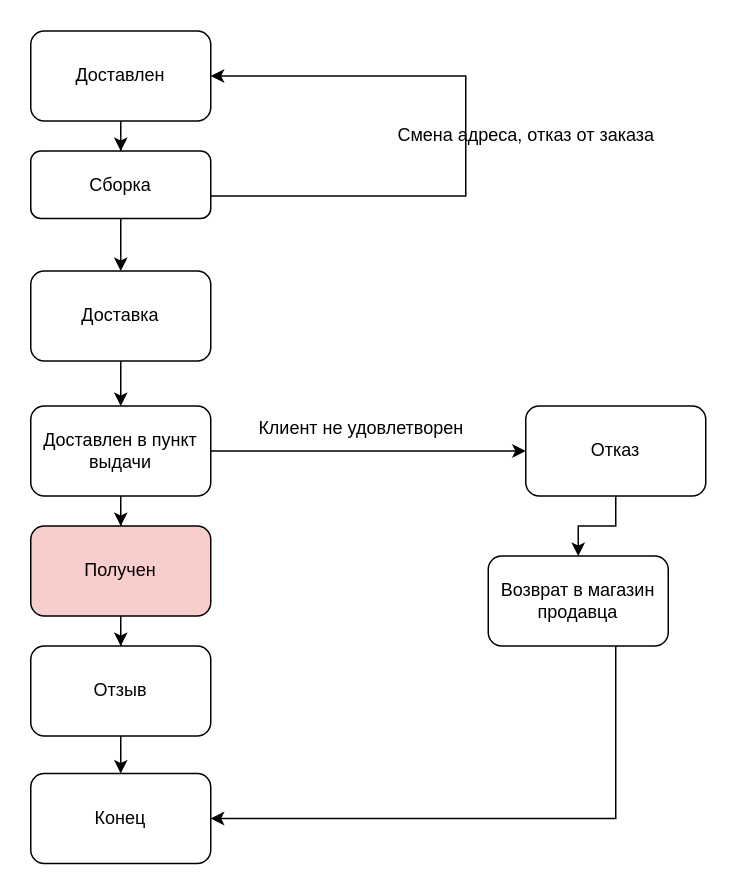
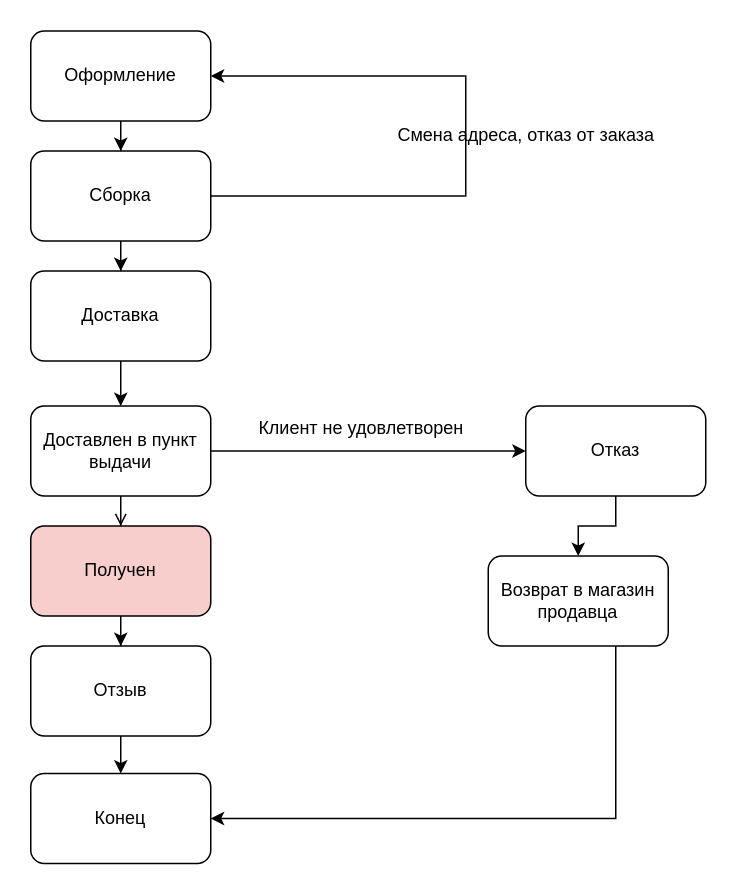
  <mxCell id="0" />
  <mxCell id="1" parent="0" />
  <mxCell id="2" value="" style="edgeStyle=orthogonalEdgeStyle;rounded=0;orthogonalLoop=1;jettySize=auto;html=1;" edge="1" parent="1" source="3" target="6"><mxGeometry relative="1" as="geometry" /></mxCell>
- <mxCell id="3" value="Доставлен" style="rounded=1;whiteSpace=wrap;html=1;" vertex="1" parent="1"><mxGeometry x="20" y="20" width="120" height="60" as="geometry" /></mxCell>
+ <mxCell id="3" value="Оформление" style="rounded=1;whiteSpace=wrap;html=1;" vertex="1" parent="1"><mxGeometry x="20" y="20" width="120" height="60" as="geometry" /></mxCell>
  <mxCell id="4" value="" style="edgeStyle=orthogonalEdgeStyle;rounded=0;orthogonalLoop=1;jettySize=auto;html=1;" edge="1" parent="1" source="6" target="8"><mxGeometry relative="1" as="geometry" /></mxCell>
  <mxCell id="5" style="edgeStyle=orthogonalEdgeStyle;rounded=0;orthogonalLoop=1;jettySize=auto;html=1;entryX=1;entryY=0.5;entryDx=0;entryDy=0;" edge="1" parent="1" source="6" target="3"><mxGeometry relative="1" as="geometry"><Array as="points"><mxPoint x="310" y="130" /><mxPoint x="310" y="50" /></Array></mxGeometry></mxCell>
- <mxCell id="6" value="Сборка" style="rounded=1;whiteSpace=wrap;html=1;" vertex="1" parent="1"><mxGeometry x="20" y="100" width="120" height="45" as="geometry" /></mxCell>
+ <mxCell id="6" value="Сборка" style="rounded=1;whiteSpace=wrap;html=1;" vertex="1" parent="1"><mxGeometry x="20" y="100" width="120" height="60" as="geometry" /></mxCell>
  <mxCell id="7" value="" style="edgeStyle=orthogonalEdgeStyle;rounded=0;orthogonalLoop=1;jettySize=auto;html=1;" edge="1" parent="1" source="8" target="11"><mxGeometry relative="1" as="geometry" /></mxCell>
  <mxCell id="8" value="Доставка" style="whiteSpace=wrap;html=1;rounded=1;" vertex="1" parent="1"><mxGeometry x="20" y="180" width="120" height="60" as="geometry" /></mxCell>
  <mxCell id="9" value="" style="edgeStyle=orthogonalEdgeStyle;rounded=0;orthogonalLoop=1;jettySize=auto;html=1;" edge="1" parent="1" source="11" target="13"><mxGeometry relative="1" as="geometry" /></mxCell>
- <mxCell id="10" value="" style="edgeStyle=orthogonalEdgeStyle;rounded=0;orthogonalLoop=1;jettySize=auto;html=1;" edge="1" parent="1" source="11" target="15"><mxGeometry relative="1" as="geometry" /></mxCell>
+ <mxCell id="10" value="" style="edgeStyle=orthogonalEdgeStyle;rounded=0;orthogonalLoop=1;jettySize=auto;html=1;endArrow=open;" edge="1" parent="1" source="11" target="15"><mxGeometry relative="1" as="geometry" /></mxCell>
  <mxCell id="11" value="Доставлен в пункт выдачи" style="whiteSpace=wrap;html=1;rounded=1;" vertex="1" parent="1"><mxGeometry x="20" y="270" width="120" height="60" as="geometry" /></mxCell>
  <mxCell id="12" value="" style="edgeStyle=orthogonalEdgeStyle;rounded=0;orthogonalLoop=1;jettySize=auto;html=1;" edge="1" parent="1" source="13" target="17"><mxGeometry relative="1" as="geometry" /></mxCell>
  <mxCell id="13" value="Отказ" style="whiteSpace=wrap;html=1;rounded=1;" vertex="1" parent="1"><mxGeometry x="350" y="270" width="120" height="60" as="geometry" /></mxCell>
  <mxCell id="14" value="" style="edgeStyle=orthogonalEdgeStyle;rounded=0;orthogonalLoop=1;jettySize=auto;html=1;" edge="1" parent="1" source="15" target="19"><mxGeometry relative="1" as="geometry" /></mxCell>
  <mxCell id="15" value="Получен" style="whiteSpace=wrap;html=1;rounded=1;fillColor=#f8cecc;" vertex="1" parent="1"><mxGeometry x="20" y="350" width="120" height="60" as="geometry" /></mxCell>
  <mxCell id="16" style="edgeStyle=orthogonalEdgeStyle;rounded=0;orthogonalLoop=1;jettySize=auto;html=1;entryX=1;entryY=0.5;entryDx=0;entryDy=0;" edge="1" parent="1" source="17" target="20"><mxGeometry relative="1" as="geometry"><Array as="points"><mxPoint x="410" y="545" /></Array></mxGeometry></mxCell>
  <mxCell id="17" value="Возврат в магазин продавца" style="whiteSpace=wrap;html=1;rounded=1;" vertex="1" parent="1"><mxGeometry x="325" y="370" width="120" height="60" as="geometry" /></mxCell>
  <mxCell id="18" value="" style="edgeStyle=orthogonalEdgeStyle;rounded=0;orthogonalLoop=1;jettySize=auto;html=1;" edge="1" parent="1" source="19" target="20"><mxGeometry relative="1" as="geometry" /></mxCell>
  <mxCell id="19" value="Отзыв" style="whiteSpace=wrap;html=1;rounded=1;" vertex="1" parent="1"><mxGeometry x="20" y="430" width="120" height="60" as="geometry" /></mxCell>
  <mxCell id="20" value="Конец" style="whiteSpace=wrap;html=1;rounded=1;" vertex="1" parent="1"><mxGeometry x="20" y="515" width="120" height="60" as="geometry" /></mxCell>
  <mxCell id="21" value="Клиент не удовлетворен" style="text;html=1;align=center;verticalAlign=middle;resizable=0;points=[];autosize=1;strokeColor=none;fillColor=none;" vertex="1" parent="1"><mxGeometry x="160" y="270" width="160" height="30" as="geometry" /></mxCell>
  <mxCell id="22" value="Смена адреса, отказ от заказа" style="text;html=1;align=center;verticalAlign=middle;resizable=0;points=[];autosize=1;strokeColor=none;fillColor=none;" vertex="1" parent="1"><mxGeometry x="255" y="75" width="190" height="30" as="geometry" /></mxCell>
